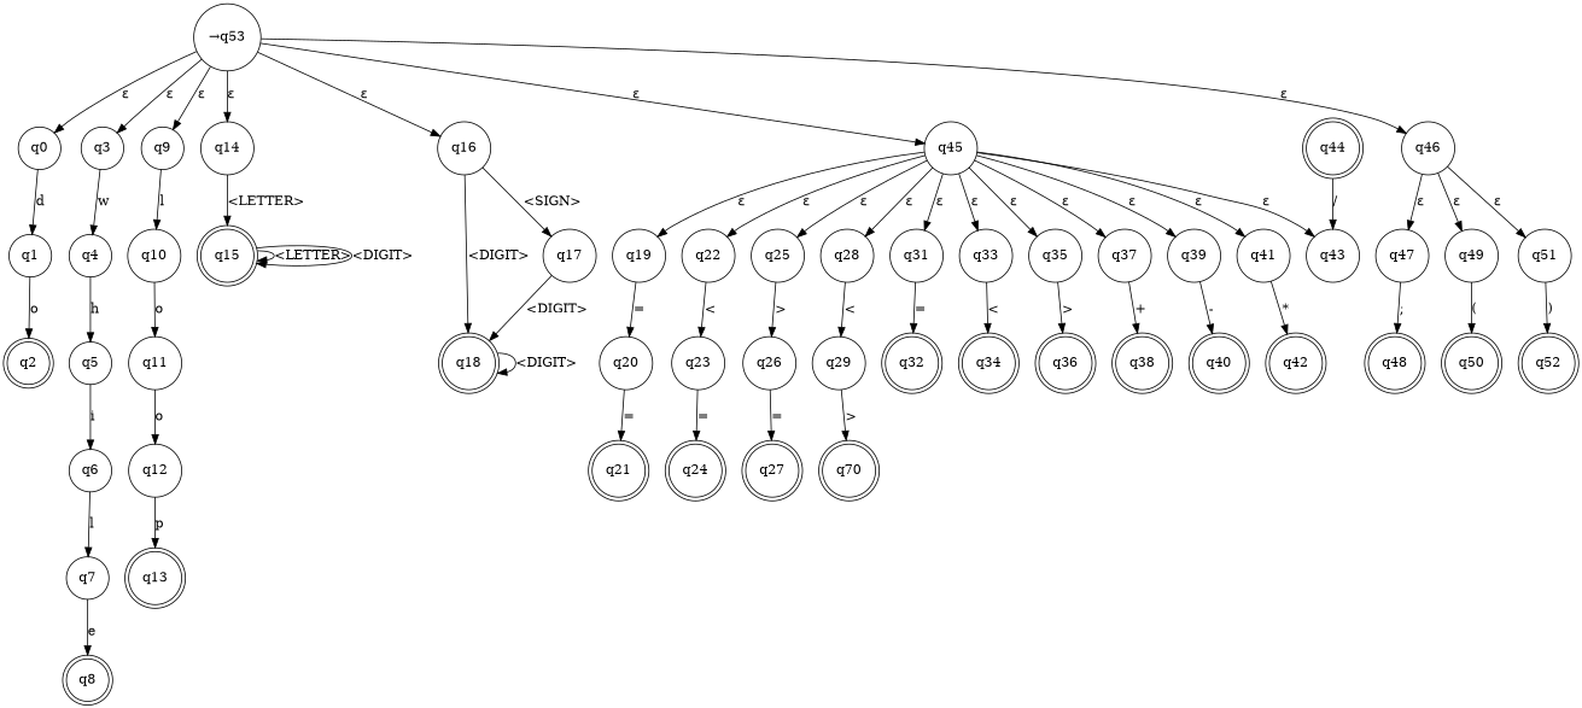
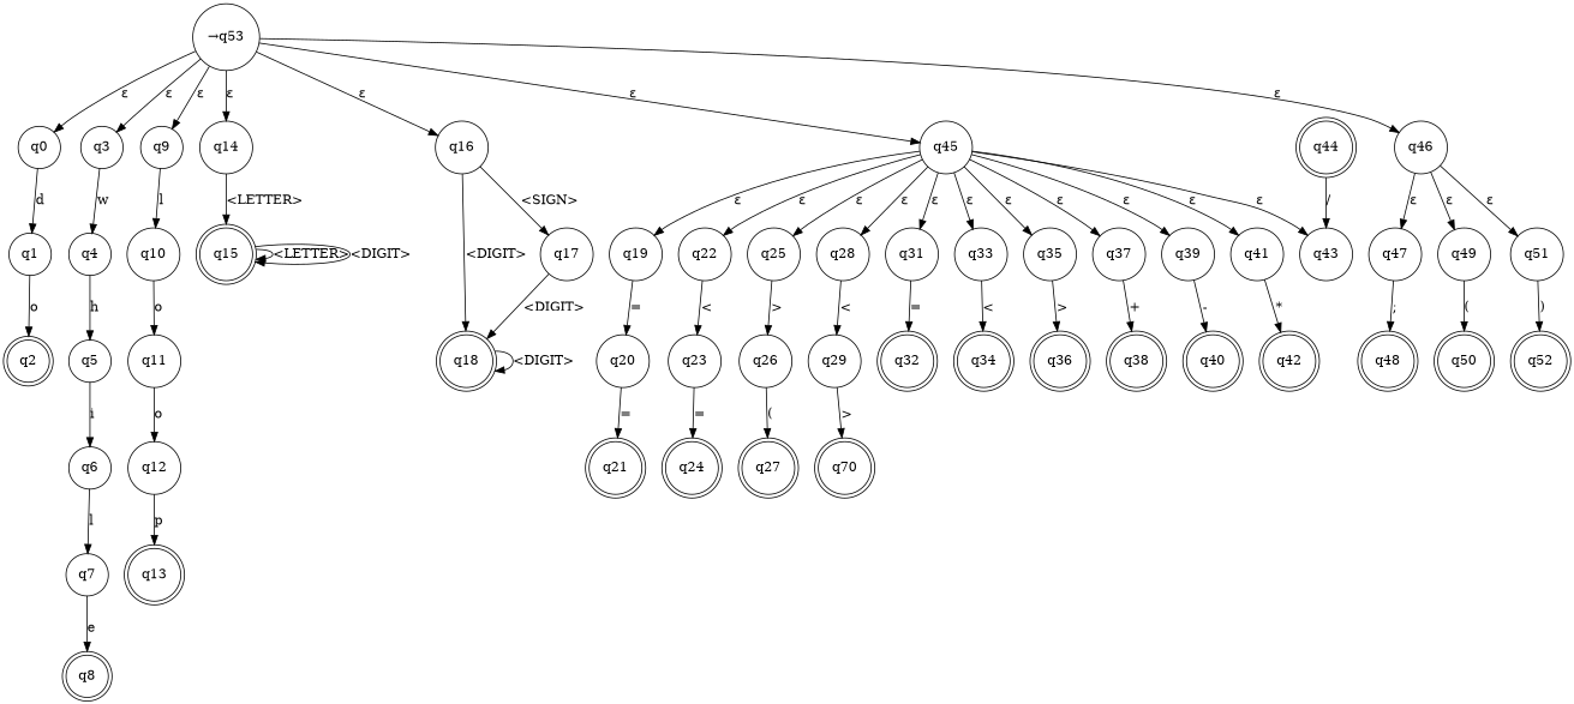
  digraph {
    fontname="DejaVu Serif"
    rankdir=TB
    node [fontname="DejaVu Serif" shape=circle]
    edge [fontname="DejaVu Serif"]
    n1 [label=q0]
    n2 [label=q1]
    n3 [label=q2 shape=doublecircle]
    n4 [label=q3]
    n5 [label=q4]
    n6 [label=q5]
    n7 [label=q6]
    n8 [label=q7]
    n9 [label=q8 shape=doublecircle]
    n10 [label=q9]
    n11 [label=q10]
    n12 [label=q11]
    n13 [label=q12]
    n14 [label=q13 shape=doublecircle]
    n15 [label=q14]
    n16 [label=q15 shape=doublecircle]
    n17 [label=q16]
    n18 [label=q17]
    n19 [label=q18 shape=doublecircle]
    n20 [label=q19]
    n21 [label=q20]
    n22 [label=q21 shape=doublecircle]
    n23 [label=q22]
    n24 [label=q23]
    n25 [label=q24 shape=doublecircle]
    n26 [label=q25]
    n27 [label=q26]
    n28 [label=q27 shape=doublecircle]
    n29 [label=q28]
    n30 [label=q29]
    n31 [label=q70 shape=doublecircle]
    n32 [label=q31]
    n33 [label=q32 shape=doublecircle]
    n34 [label=q33]
    n35 [label=q34 shape=doublecircle]
    n36 [label=q35]
    n37 [label=q36 shape=doublecircle]
    n38 [label=q37]
    n39 [label=q38 shape=doublecircle]
    n40 [label=q39]
    n41 [label=q40 shape=doublecircle]
    n42 [label=q41]
    n43 [label=q42 shape=doublecircle]
    n44 [label=q43]
    n45 [label=q44 shape=doublecircle]
    n46 [label=q45]
    n47 [label=q46]
    n48 [label=q47]
    n49 [label=q49]
    n50 [label=q51]
    n51 [label=q48 shape=doublecircle]
    n52 [label=q50 shape=doublecircle]
    n53 [label=q52 shape=doublecircle]
    n54 [label="→q53"]
    n1 -> n2 [label=d]
    n2 -> n3 [label=o]
    n4 -> n5 [label=w]
    n5 -> n6 [label=h]
    n6 -> n7 [label=i]
    n7 -> n8 [label=l]
    n8 -> n9 [label=e]
    n10 -> n11 [label=l]
    n11 -> n12 [label=o]
    n12 -> n13 [label=o]
    n13 -> n14 [label=p]
    n15 -> n16 [label="<LETTER>"]
    n16 -> n16 [label="<LETTER>"]
    n16 -> n16 [label="<DIGIT>"]
    n17 -> n18 [label="<SIGN>"]
    n17 -> n19 [label="<DIGIT>"]
    n18 -> n19 [label="<DIGIT>"]
    n19 -> n19 [label="<DIGIT>"]
    n20 -> n21 [label="="]
    n21 -> n22 [label="="]
    n23 -> n24 [label="<"]
    n24 -> n25 [label="="]
    n26 -> n27 [label=">"]
-   n27 -> n28 [label="="]
+   n27 -> n28 [label="("]
    n29 -> n30 [label="<"]
    n30 -> n31 [label=">"]
    n32 -> n33 [label="="]
    n34 -> n35 [label="<"]
    n36 -> n37 [label=">"]
    n38 -> n39 [label="+"]
    n40 -> n41 [label="-"]
    n42 -> n43 [label="*"]
    n45 -> n44 [label="/"]
    n46 -> n20 [label="ε"]
    n46 -> n23 [label="ε"]
    n46 -> n26 [label="ε"]
    n46 -> n29 [label="ε"]
    n46 -> n32 [label="ε"]
    n46 -> n34 [label="ε"]
    n46 -> n36 [label="ε"]
    n46 -> n38 [label="ε"]
    n46 -> n40 [label="ε"]
    n46 -> n42 [label="ε"]
    n46 -> n44 [label="ε"]
    n47 -> n48 [label="ε"]
    n47 -> n49 [label="ε"]
    n47 -> n50 [label="ε"]
    n48 -> n51 [label=";"]
    n49 -> n52 [label="("]
    n50 -> n53 [label=")"]
    n54 -> n1 [label="ε"]
    n54 -> n4 [label="ε"]
    n54 -> n10 [label="ε"]
    n54 -> n15 [label="ε"]
    n54 -> n17 [label="ε"]
    n54 -> n46 [label="ε"]
    n54 -> n47 [label="ε"]
  }
